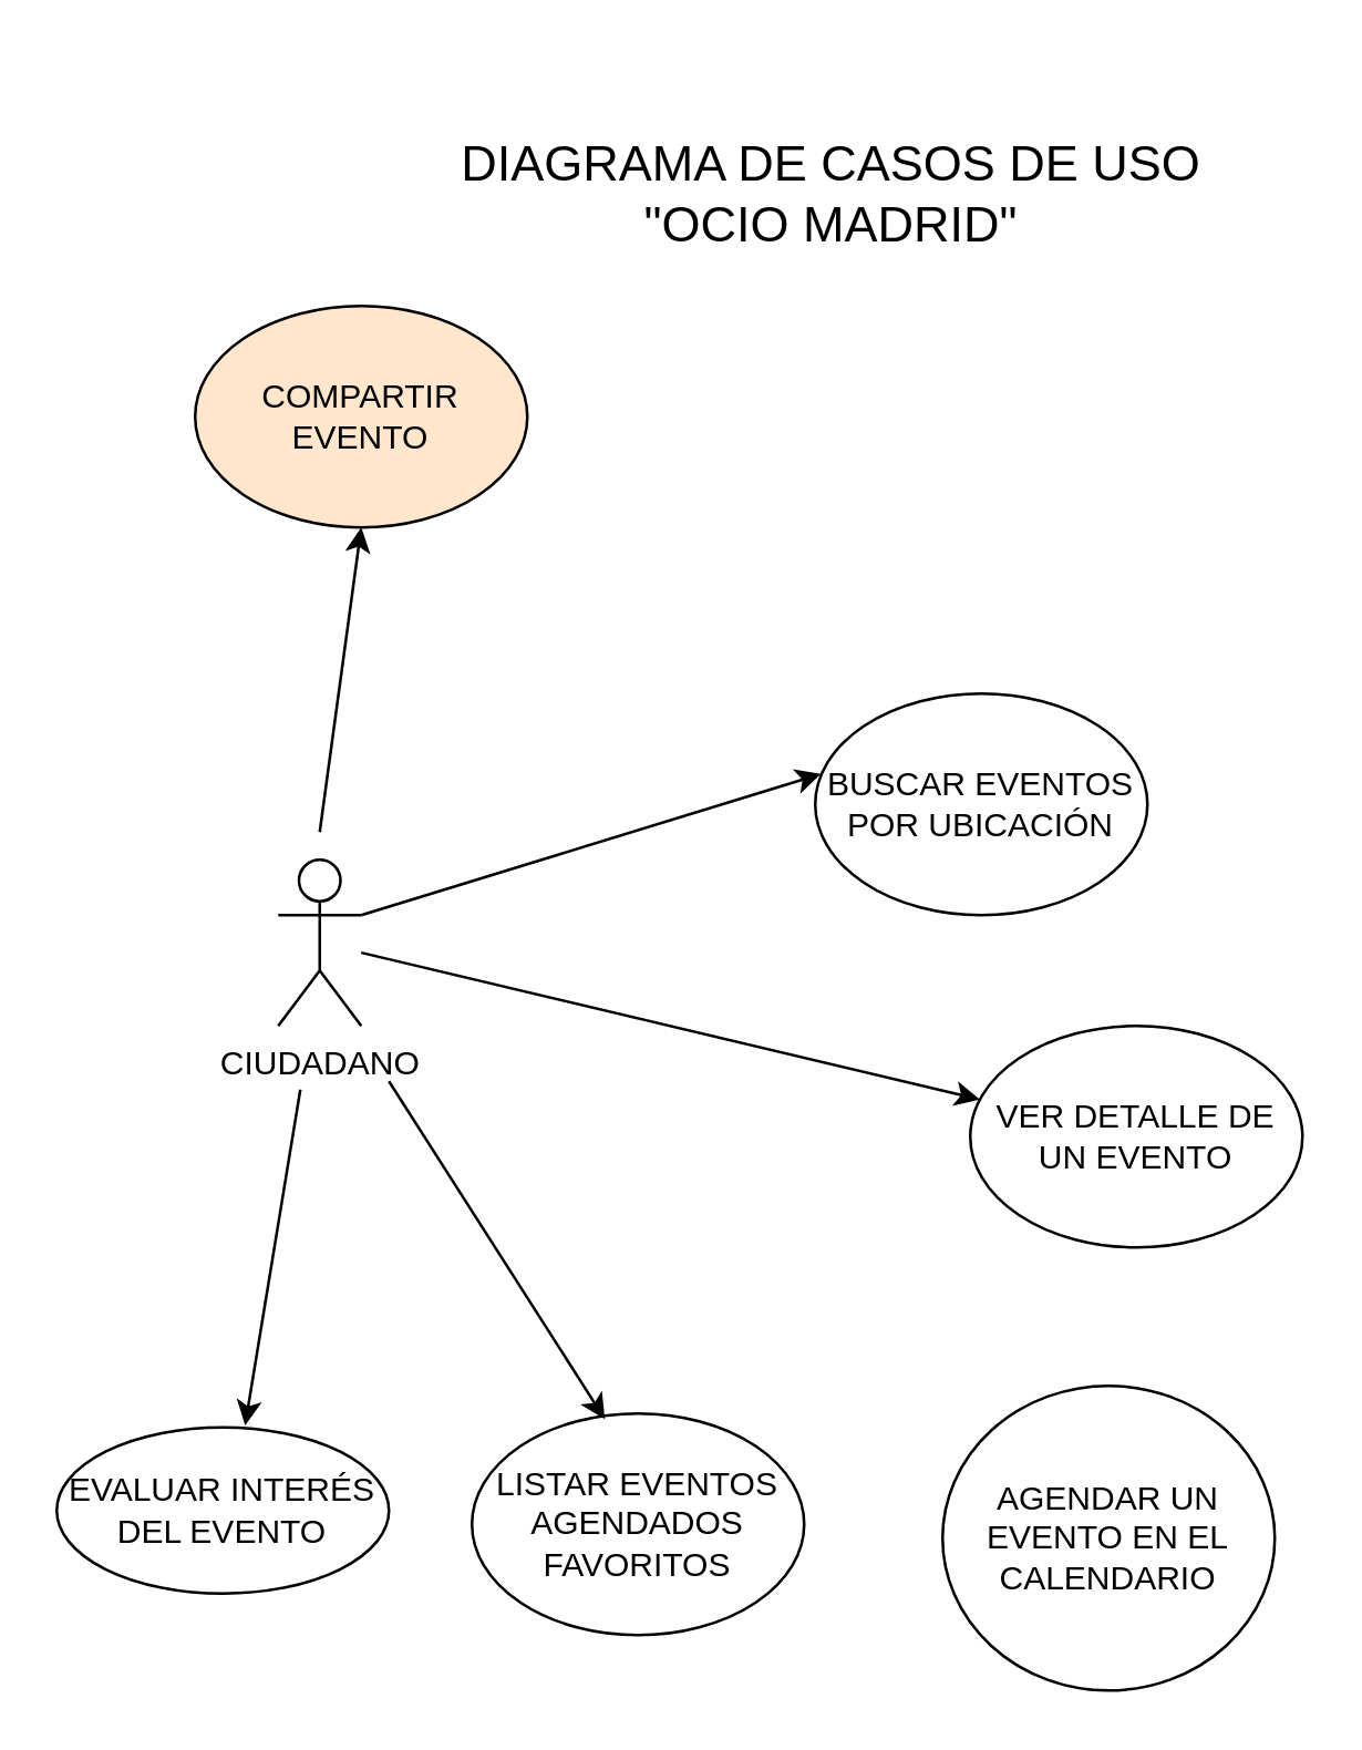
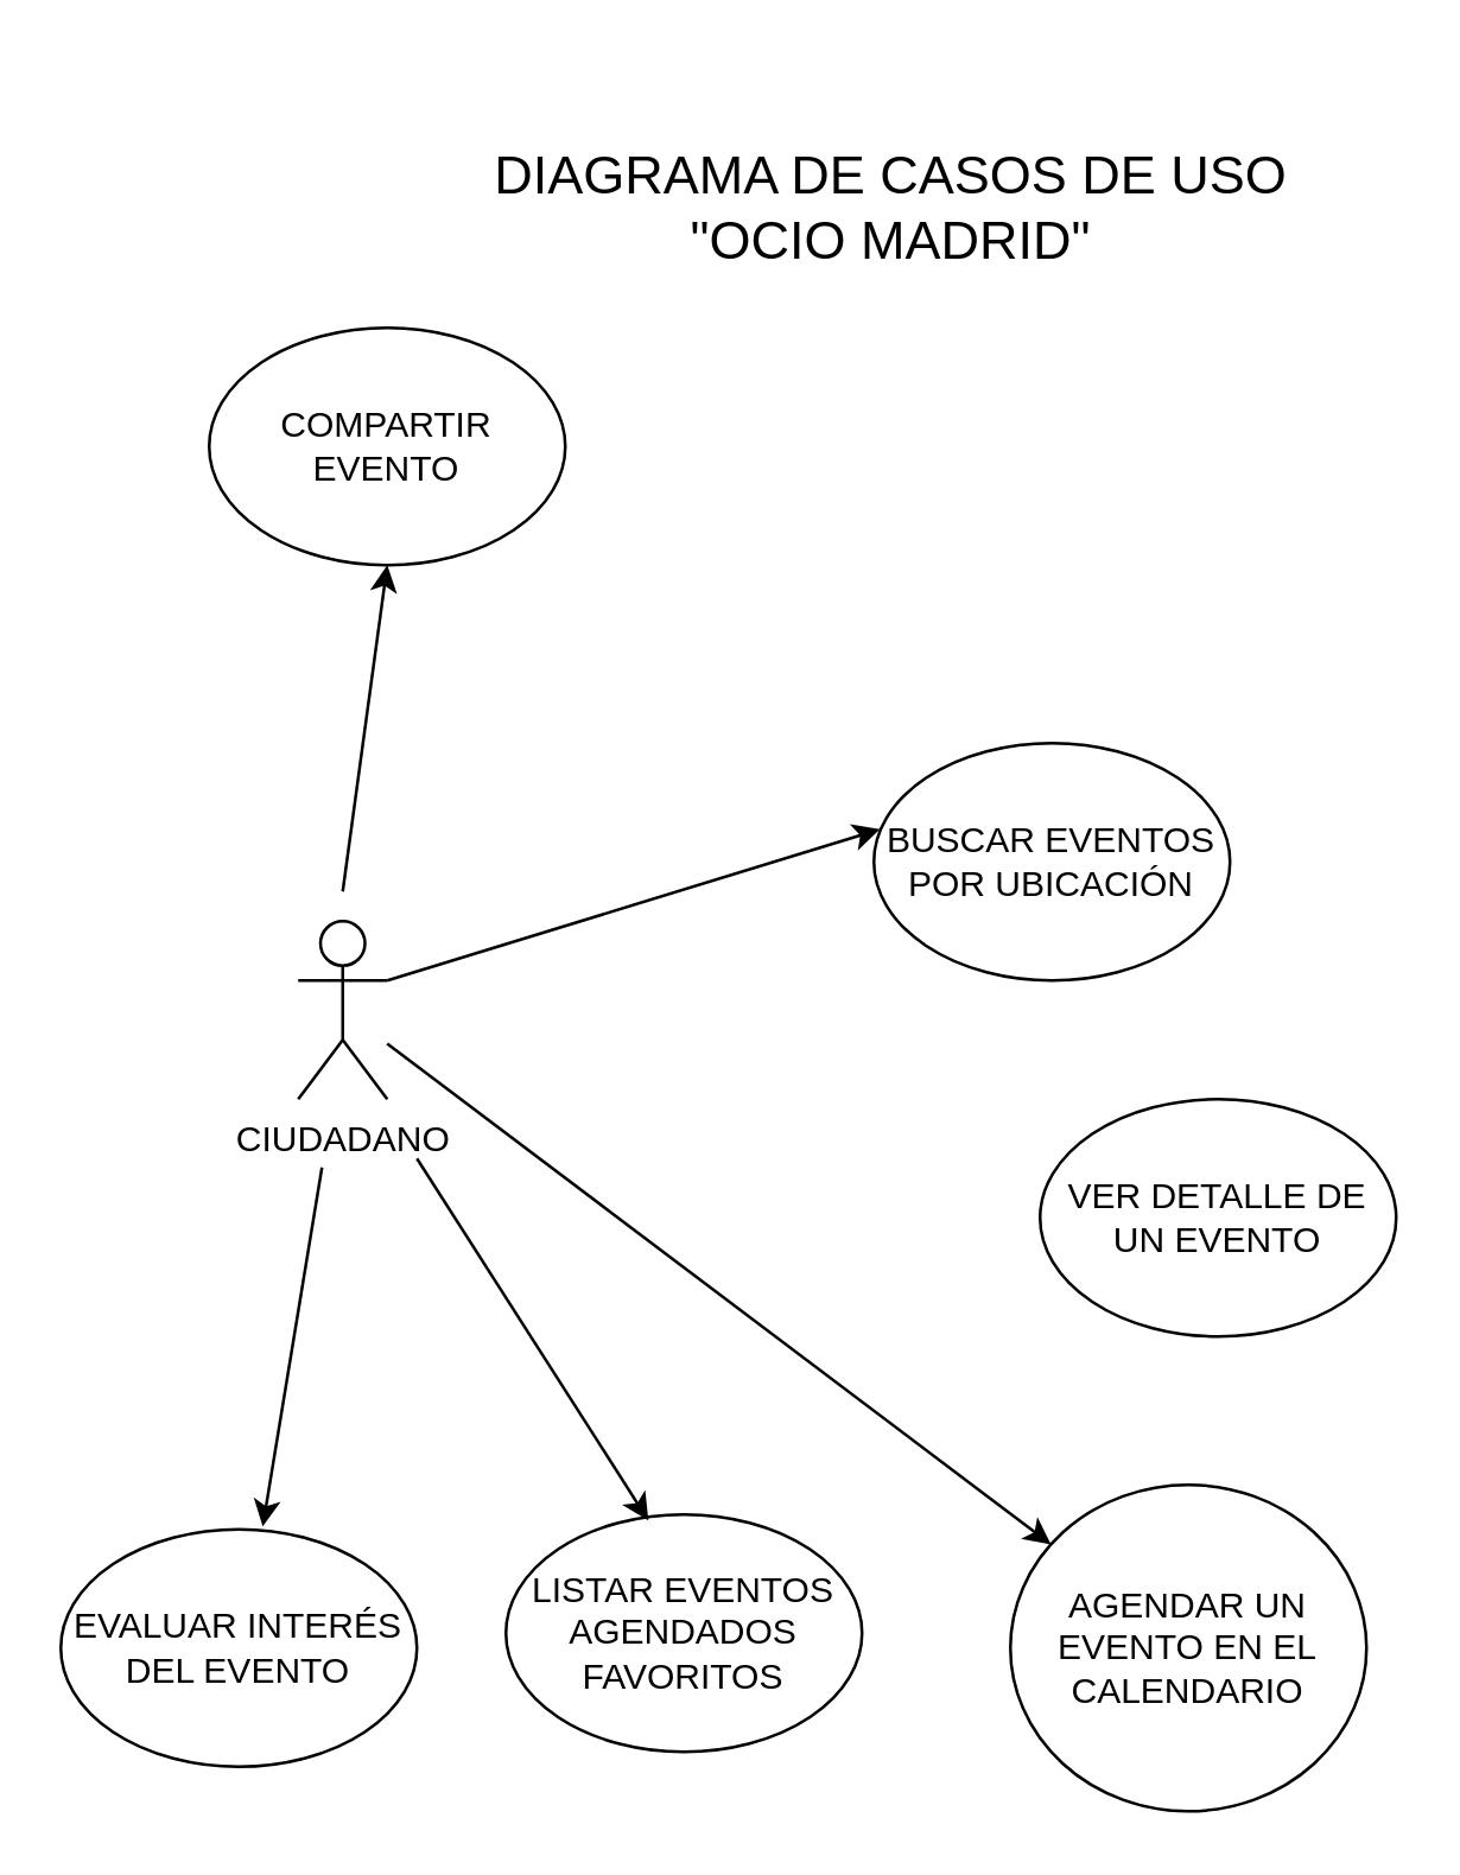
  <mxCell id="0" />
  <mxCell id="1" parent="0" />
  <mxCell id="2" value="CIUDADANO" style="shape=umlActor;verticalLabelPosition=bottom;verticalAlign=top;html=1;outlineConnect=0;" parent="1" vertex="1"><mxGeometry x="100" y="310" width="30" height="60" as="geometry" /></mxCell>
  <mxCell id="3" value="BUSCAR EVENTOS POR UBICACIÓN" style="ellipse;whiteSpace=wrap;html=1;" parent="1" vertex="1"><mxGeometry x="294" y="250" width="120" height="80" as="geometry" /></mxCell>
  <mxCell id="4" value="VER DETALLE DE UN EVENTO" style="ellipse;whiteSpace=wrap;html=1;" parent="1" vertex="1"><mxGeometry x="350" y="370" width="120" height="80" as="geometry" /></mxCell>
  <mxCell id="5" value="LISTAR EVENTOS AGENDADOS&lt;br&gt;FAVORITOS" style="ellipse;whiteSpace=wrap;html=1;" parent="1" vertex="1"><mxGeometry x="170" y="510" width="120" height="80" as="geometry" /></mxCell>
  <mxCell id="6" value="" style="endArrow=classic;html=1;exitX=1;exitY=0.333;exitDx=0;exitDy=0;exitPerimeter=0;entryX=0.017;entryY=0.363;entryDx=0;entryDy=0;entryPerimeter=0;" parent="1" source="2" target="3" edge="1"><mxGeometry width="50" height="50" relative="1" as="geometry"><mxPoint x="152.5" y="316" as="sourcePoint" /><mxPoint x="261.279" y="230.555" as="targetPoint" /><Array as="points" /></mxGeometry></mxCell>
- <mxCell id="7" value="" style="endArrow=classic;html=1;" parent="1" source="2" target="4" edge="1"><mxGeometry width="50" height="50" relative="1" as="geometry"><mxPoint x="162.5" y="326" as="sourcePoint" /><mxPoint x="271.279" y="240.555" as="targetPoint" /><Array as="points" /></mxGeometry></mxCell>
  <mxCell id="8" value="" style="endArrow=classic;html=1;entryX=0.4;entryY=0.025;entryDx=0;entryDy=0;entryPerimeter=0;" parent="1" target="5" edge="1"><mxGeometry width="50" height="50" relative="1" as="geometry"><mxPoint x="140" y="390" as="sourcePoint" /><mxPoint x="220" y="500" as="targetPoint" /><Array as="points" /></mxGeometry></mxCell>
  <mxCell id="9" value="&lt;font style=&quot;font-size: 18px&quot;&gt;DIAGRAMA DE CASOS DE USO&lt;br&gt;&quot;OCIO MADRID&quot;&lt;/font&gt;" style="text;html=1;strokeColor=none;fillColor=none;align=center;verticalAlign=middle;whiteSpace=wrap;rounded=0;" parent="1" vertex="1"><mxGeometry x="140" y="20" width="320" height="100" as="geometry" /></mxCell>
  <mxCell id="10" value="AGENDAR UN EVENTO EN EL CALENDARIO" style="ellipse;whiteSpace=wrap;html=1;" parent="1" vertex="1"><mxGeometry x="340" y="500" width="120" height="110" as="geometry" /></mxCell>
- <mxCell id="12" value="EVALUAR INTERÉS&lt;br&gt;DEL EVENTO" style="ellipse;whiteSpace=wrap;html=1;" parent="1" vertex="1"><mxGeometry x="20" y="515" width="120" height="60" as="geometry" /></mxCell>
+ <mxCell id="11" value="" style="endArrow=classic;html=1;" parent="1" source="2" target="10" edge="1"><mxGeometry width="50" height="50" relative="1" as="geometry"><mxPoint x="260" y="310" as="sourcePoint" /><mxPoint x="310" y="260" as="targetPoint" /></mxGeometry></mxCell>
+ <mxCell id="12" value="EVALUAR INTERÉS&lt;br&gt;DEL EVENTO" style="ellipse;whiteSpace=wrap;html=1;" parent="1" vertex="1"><mxGeometry x="20" y="515" width="120" height="80" as="geometry" /></mxCell>
  <mxCell id="13" value="" style="endArrow=classic;html=1;entryX=0.567;entryY=-0.012;entryDx=0;entryDy=0;entryPerimeter=0;" parent="1" target="12" edge="1"><mxGeometry width="50" height="50" relative="1" as="geometry"><mxPoint x="108" y="393" as="sourcePoint" /><mxPoint x="108" y="515" as="targetPoint" /><Array as="points" /></mxGeometry></mxCell>
- <mxCell id="14" value="COMPARTIR&lt;br&gt;EVENTO" style="ellipse;whiteSpace=wrap;html=1;fillColor=#ffe6cc;" parent="1" vertex="1"><mxGeometry x="70" y="110" width="120" height="80" as="geometry" /></mxCell>
+ <mxCell id="14" value="COMPARTIR&lt;br&gt;EVENTO" style="ellipse;whiteSpace=wrap;html=1;" parent="1" vertex="1"><mxGeometry x="70" y="110" width="120" height="80" as="geometry" /></mxCell>
  <mxCell id="15" value="" style="endArrow=classic;html=1;entryX=0.5;entryY=1;entryDx=0;entryDy=0;" parent="1" target="14" edge="1"><mxGeometry width="50" height="50" relative="1" as="geometry"><mxPoint x="115" y="300" as="sourcePoint" /><mxPoint x="-20" y="361.04" as="targetPoint" /><Array as="points" /></mxGeometry></mxCell>
